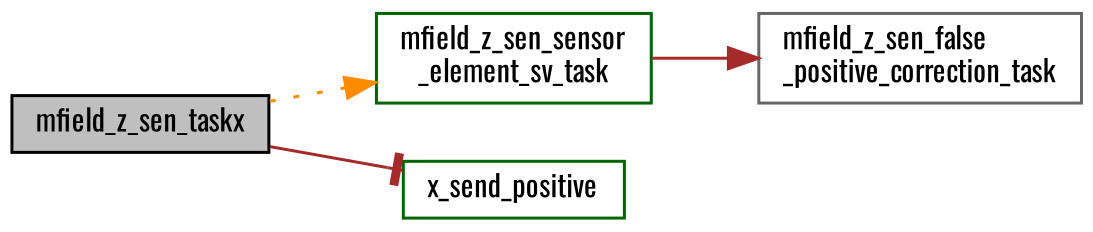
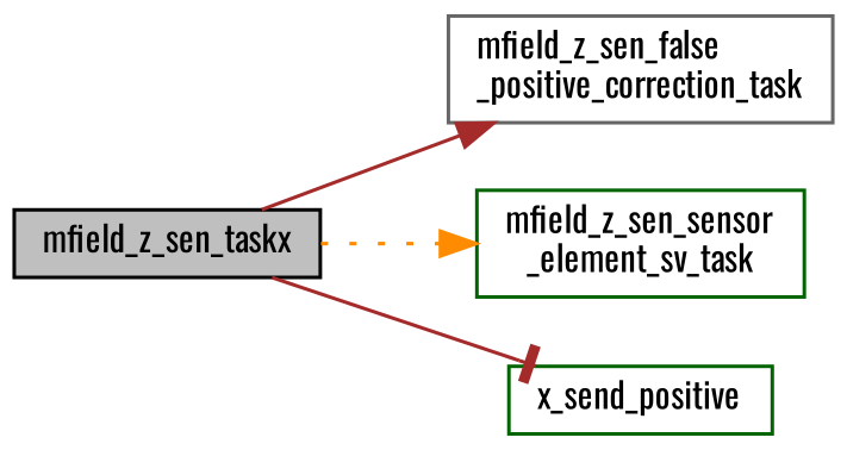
  digraph {
    fontname=Oswald
    rankdir=LR
    node [color=darkgreen fillcolor=white fontname=Oswald fontsize=10 shape=record style=filled]
    edge [arrowhead=normal color=brown fontname=Oswald fontsize=10 labelfontname=Helvetica labelfontsize=10 style=solid]
    n1 [color=black fillcolor=grey75 fontcolor=black height=0.2 label=mfield_z_sen_taskx width=0.4]
    n2 [color=gray40 height=0.2 label="mfield_z_sen_false\l_positive_correction_task" width=0.4]
    n3 [height=0.2 label="mfield_z_sen_sensor\l_element_sv_task" width=0.4]
    n4 [height=0.2 label=x_send_positive width=0.4]
-   n3 -> n2
+   n1 -> n2
    n1 -> n3 [color=darkorange style=dotted]
    n1 -> n4 [arrowhead=tee]
  }
